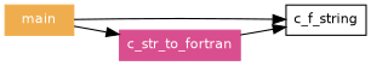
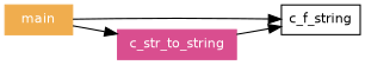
  digraph {
    concentrate=false
    rankdir=LR
    node [fontname=Helvetica fontsize=10.5 margin=0.08 shape=box fontcolor=white style=filled]
    edge [color="#000000" fontname=Helvetica fontsize=9.5]
    n1 [height=0.0 label=c_f_string fontcolor="" style=""]
-   n2 [color="#d94e8f" height=0.0 label=c_str_to_fortran]
+   n2 [color="#d94e8f" height=0.0 label=c_str_to_string]
    n3 [color="#f0ad4e" height=0.0 label=main]
    n2 -> n1
    n3 -> n1
    n3 -> n2
  }
